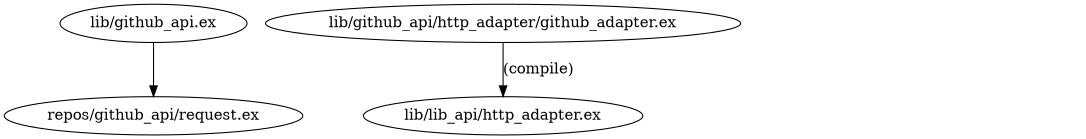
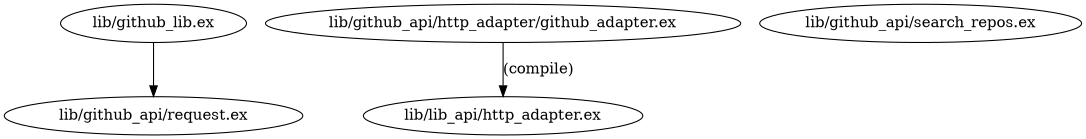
  digraph {
-   "lib/github_api.ex"
-   "lib/github_api/request.ex" [label="repos/github_api/request.ex"]
+   "lib/github_api.ex" [label="lib/github_lib.ex"]
+   "lib/github_api/request.ex"
    n3 [label="lib/lib_api/http_adapter.ex"]
    "lib/github_api/http_adapter/github_adapter.ex"
+   "lib/github_api/search_repos.ex"
    "lib/github_api.ex" -> "lib/github_api/request.ex"
    "lib/github_api/http_adapter/github_adapter.ex" -> n3 [label="(compile)"]
  }
